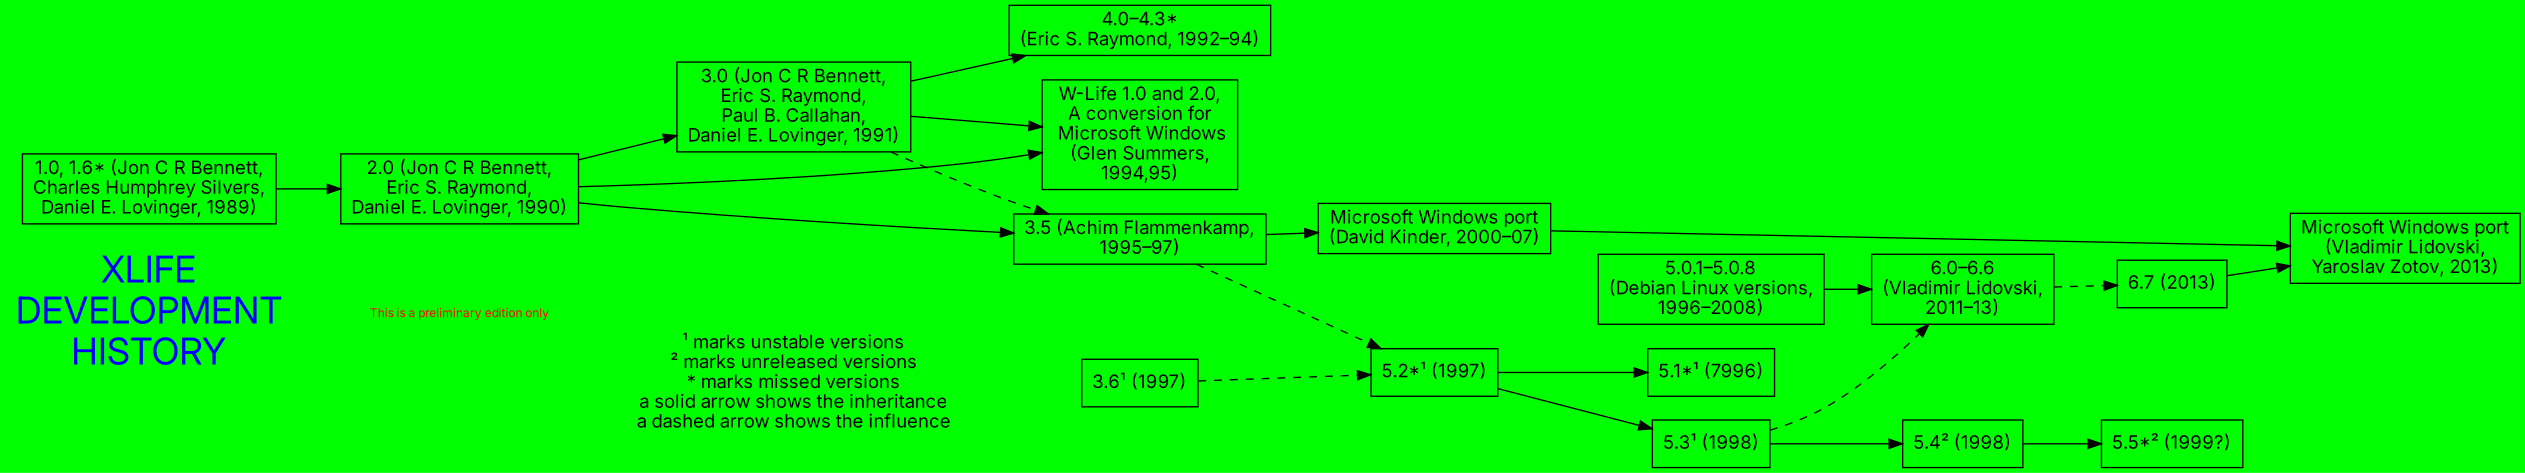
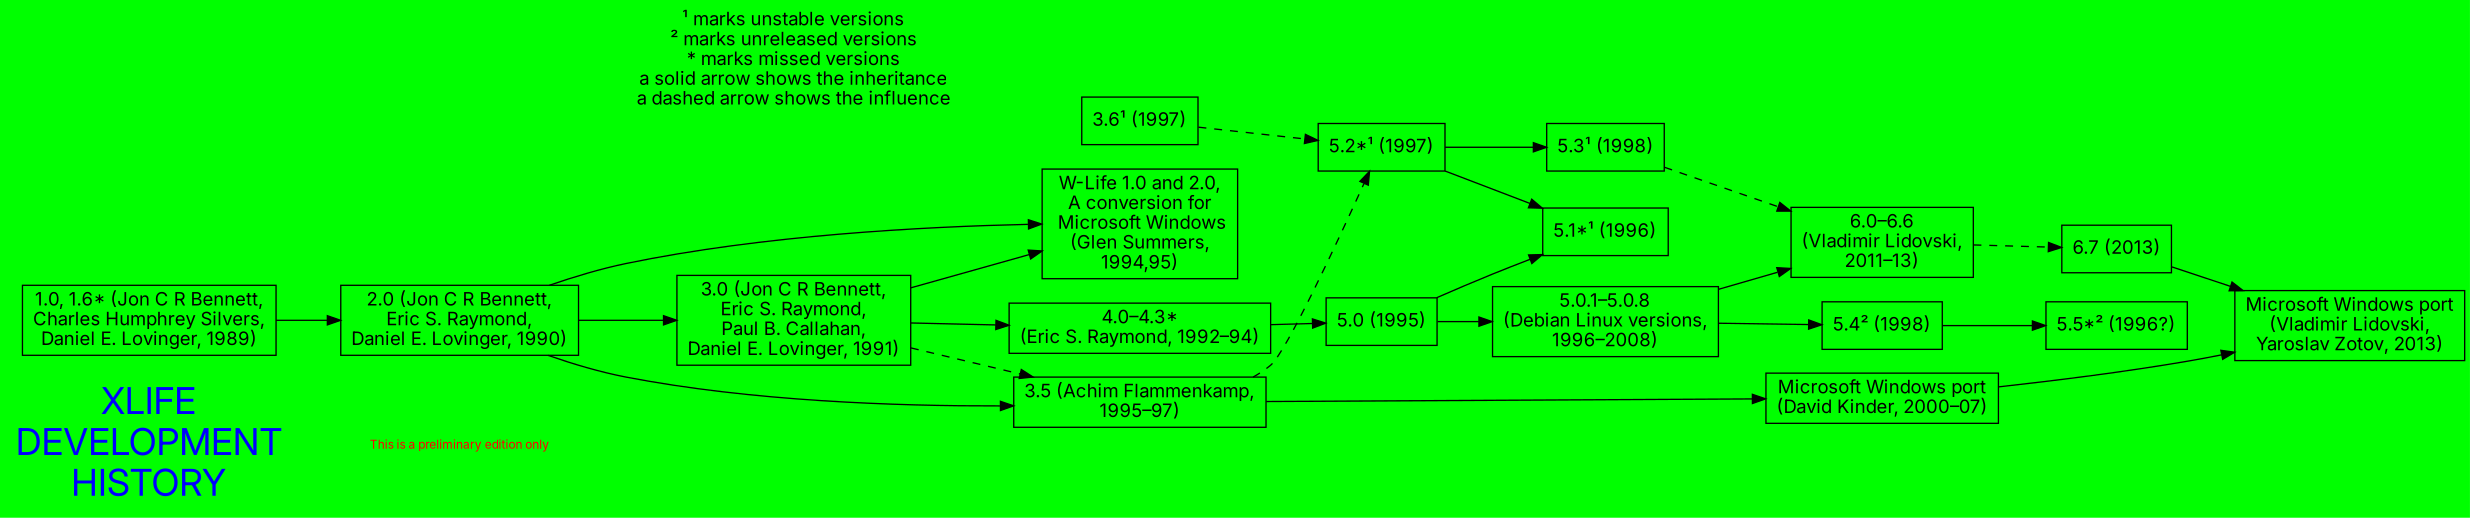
  digraph {
    bgcolor="#00FF00"
    fontname=Inter
    rankdir=LR
    node [fontname=Inter shape=box]
    edge [fontname=Inter style=solid]
    n1 [fontcolor="#0000FF" fontsize=28 label="XLIFE\nDEVELOPMENT\nHISTORY" shape=plaintext]
    n2 [fontcolor="#FF0000" fontsize=9 label="This is a preliminary edition only" shape=plaintext]
    n3 [label="1.0, 1.6* (Jon C R Bennett,\nCharles Humphrey Silvers,\nDaniel E. Lovinger, 1989)"]
    n4 [label="2.0 (Jon C R Bennett,\nEric S. Raymond,\nDaniel E. Lovinger, 1990)"]
    n5 [label="3.0 (Jon C R Bennett,\nEric S. Raymond,\nPaul B. Callahan,\nDaniel E. Lovinger, 1991)"]
    n6 [label="3.5 (Achim Flammenkamp,\n1995–97)"]
    n7 [label="W-Life 1.0 and 2.0,\nA conversion for\n Microsoft Windows\n(Glen Summers,\n1994,95)"]
    n8 [label="4.0–4.3*\n(Eric S. Raymond, 1992–94)"]
    n9 [label="5.2*¹ (1997)"]
    n10 [label="Microsoft Windows port\n(David Kinder, 2000–07)"]
+   n11 [label="5.0 (1995)"]
    n12 [label="3.6¹ (1997)"]
-   n13 [label="5.1*¹ (7996)"]
+   n13 [label="5.1*¹ (1996)"]
    n14 [label="5.3¹ (1998)"]
    n15 [label="Microsoft Windows port\n(Vladimir Lidovski,\nYaroslav Zotov, 2013)"]
    n16 [label="5.0.1–5.0.8\n(Debian Linux versions,\n1996–2008)"]
    n17 [label="6.0–6.6\n(Vladimir Lidovski,\n2011–13)"]
    n18 [label="5.4² (1998)"]
-   n19 [label="5.5*² (1999?)"]
+   n19 [label="5.5*² (1996?)"]
    n20 [label="6.7 (2013)"]
    n21 [label="¹ marks unstable versions\n² marks unreleased versions\n* marks missed versions\na solid arrow shows the inheritance\na dashed arrow shows the influence" shape=plaintext]
    n1 -> n2 [style=invis]
    n3 -> n4
    n4 -> n5
    n4 -> n6
    n4 -> n7
    n5 -> n6 [style=dashed]
    n5 -> n7
    n5 -> n8
    n6 -> n9 [style=dashed]
    n6 -> n10
+   n8 -> n11
    n9 -> n13
    n9 -> n14
    n10 -> n15
+   n11 -> n13
+   n11 -> n16
    n12 -> n9 [style=dashed]
    n14 -> n17 [style=dashed]
-   n14 -> n18
+   n16 -> n18
    n16 -> n17
    n17 -> n20 [style=dashed]
    n18 -> n19
    n20 -> n15
    n21 -> n9 [style=invis]
    n21 -> n12 [style=invis]
    n21 -> n14 [style=invis]
  }
